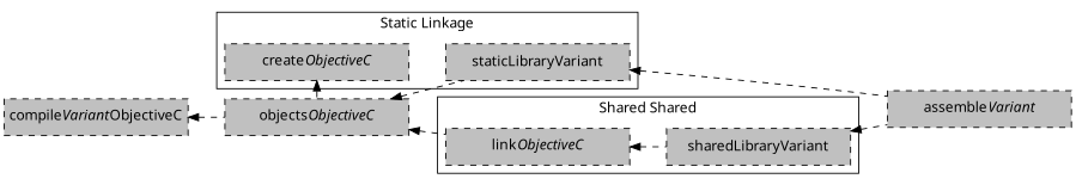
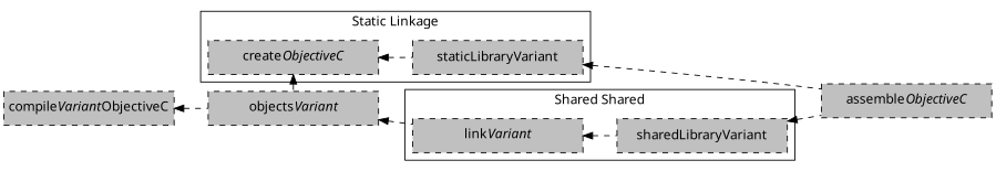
  digraph {
    fontname=Sans
    rankdir=LR
    node [fillcolor=grey fixedsize=true fontname=Sans shape=rectangle style="dashed,filled"]
    edge [dir=back fontname=Sans style=dashed]
-   n1 [height=0.5 label=<link<i>ObjectiveC</i>> width=2.5]
+   n1 [height=0.5 label=<link<i>Variant</i>> width=2.5]
    sharedLibraryVariant [height=0.5 width=2.5]
    n3 [height=0.5 label=<create<i>ObjectiveC</i>> width=2.5]
    staticLibraryVariant [height=0.5 width=2.5]
-   n5 [height=0.5 label=<assemble<i>Variant</i>> width=2.5]
-   n6 [height=0.5 label=<objects<i>ObjectiveC</i>> width=2.5]
+   n5 [height=0.5 label=<assemble<i>ObjectiveC</i>> width=2.5]
+   n6 [height=0.5 label=<objects<i>Variant</i>> width=2.5]
    n7 [height=0.5 label=<compile<i>Variant</i>ObjectiveC> width=2.5]
    subgraph cluster_1 {
      color=black
      label="Shared Shared"
      n1
      sharedLibraryVariant
    }
    subgraph cluster_2 {
      color=black
      label="Static Linkage"
      n3
      staticLibraryVariant
    }
    n1 -> sharedLibraryVariant
    sharedLibraryVariant -> n5
-   n6 -> staticLibraryVariant
+   n3 -> staticLibraryVariant
    n3 -> n6
    staticLibraryVariant -> n5
    n6 -> n1
    n7 -> n6
  }
